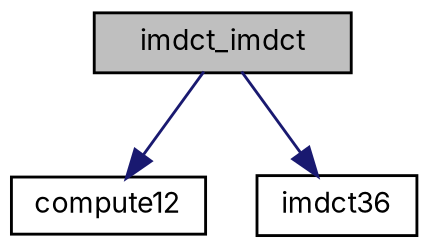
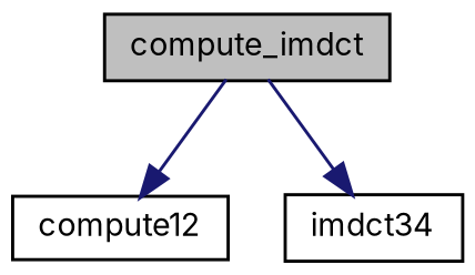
  digraph {
    fontname=Inter
    rankdir=TB
    node [color=black fontname=Inter fontsize=10 shape=record]
    edge [color=midnightblue fontname=Inter fontsize=10 labelfontname=Helvetica labelfontsize=10 style=solid]
-   n1 [fillcolor=grey75 fontcolor=black height=0.2 label=imdct_imdct style=filled width=0.4]
+   n1 [fillcolor=grey75 fontcolor=black height=0.2 label=compute_imdct style=filled width=0.4]
    n2 [height=0.2 label=compute12 width=0.4]
-   n3 [height=0.2 label=imdct36 width=0.4]
+   n3 [height=0.2 label=imdct34 width=0.4]
    n1 -> n2
    n1 -> n3
  }
